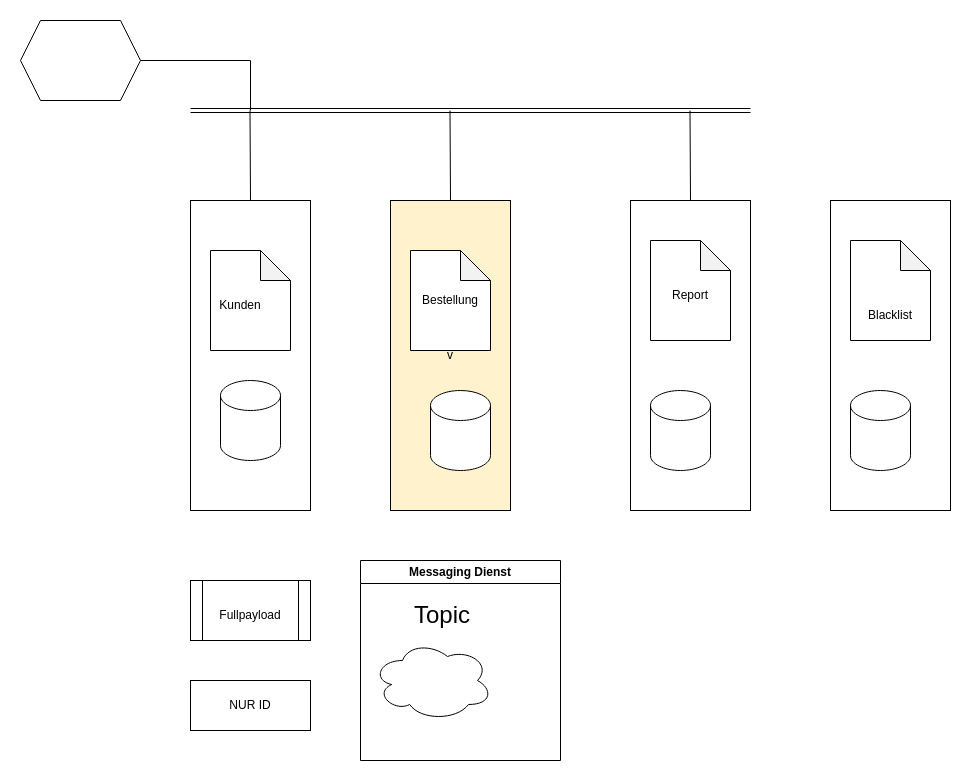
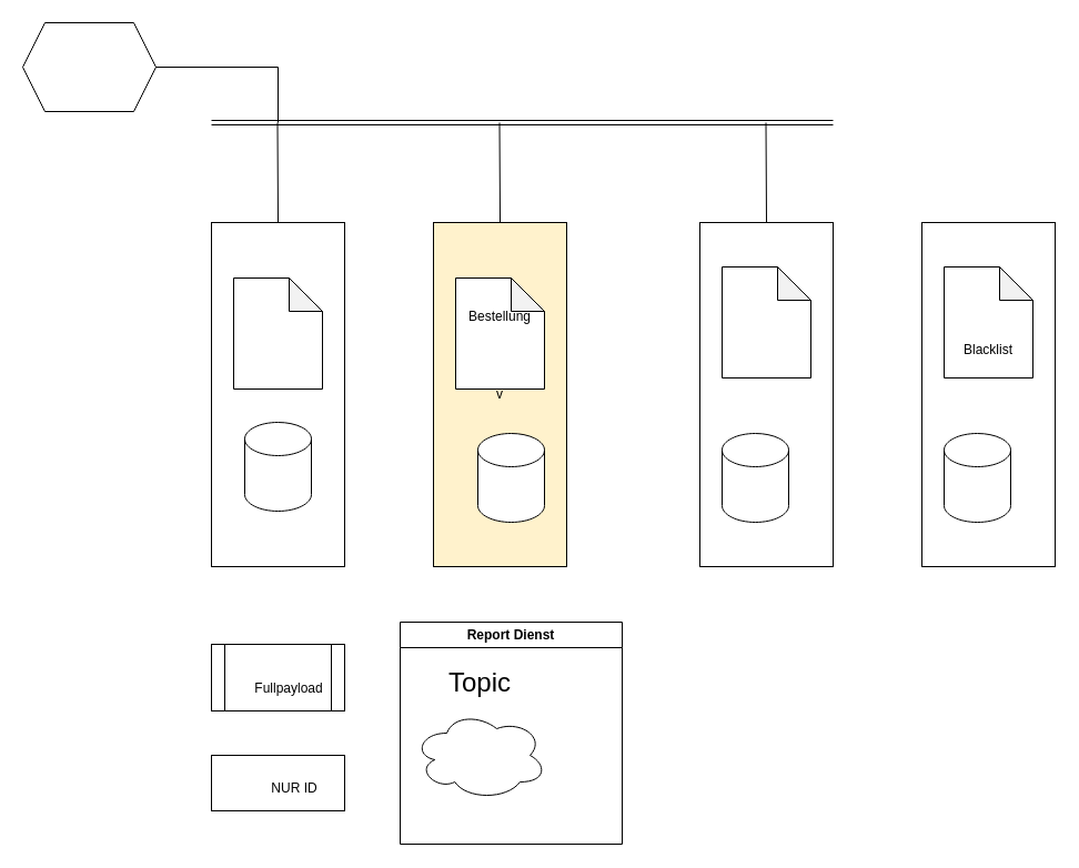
  <mxCell id="0" />
  <mxCell id="1" parent="0" />
  <mxCell id="2" value="" style="rounded=0;whiteSpace=wrap;html=1;" vertex="1" parent="1"><mxGeometry x="190" y="200" width="120" height="310" as="geometry" /></mxCell>
  <mxCell id="3" value="v" style="rounded=0;whiteSpace=wrap;html=1;fillColor=#fff2cc;" vertex="1" parent="1"><mxGeometry x="390" y="200" width="120" height="310" as="geometry" /></mxCell>
  <mxCell id="4" value="" style="rounded=0;whiteSpace=wrap;html=1;" vertex="1" parent="1"><mxGeometry x="630" y="200" width="120" height="310" as="geometry" /></mxCell>
  <mxCell id="5" value="" style="shape=link;html=1;rounded=0;" edge="1" parent="1"><mxGeometry width="100" relative="1" as="geometry"><mxPoint x="190" y="110" as="sourcePoint" /><mxPoint x="750" y="110" as="targetPoint" /></mxGeometry></mxCell>
  <mxCell id="6" value="" style="endArrow=none;html=1;rounded=0;exitX=0.5;exitY=0;exitDx=0;exitDy=0;" edge="1" parent="1" source="2"><mxGeometry width="50" height="50" relative="1" as="geometry"><mxPoint x="249.5" y="190" as="sourcePoint" /><mxPoint x="249.5" y="110" as="targetPoint" /></mxGeometry></mxCell>
  <mxCell id="7" value="" style="endArrow=none;html=1;rounded=0;exitX=0.5;exitY=0;exitDx=0;exitDy=0;" edge="1" parent="1"><mxGeometry width="50" height="50" relative="1" as="geometry"><mxPoint x="450" y="200" as="sourcePoint" /><mxPoint x="449.5" y="110" as="targetPoint" /></mxGeometry></mxCell>
  <mxCell id="8" value="" style="endArrow=none;html=1;rounded=0;exitX=0.5;exitY=0;exitDx=0;exitDy=0;" edge="1" parent="1"><mxGeometry width="50" height="50" relative="1" as="geometry"><mxPoint x="690" y="200" as="sourcePoint" /><mxPoint x="689.5" y="110" as="targetPoint" /></mxGeometry></mxCell>
  <mxCell id="9" value="" style="shape=hexagon;perimeter=hexagonPerimeter2;whiteSpace=wrap;html=1;fixedSize=1;" vertex="1" parent="1"><mxGeometry x="20" y="20" width="120" height="80" as="geometry" /></mxCell>
  <mxCell id="10" value="" style="endArrow=none;html=1;rounded=0;" edge="1" parent="1"><mxGeometry width="50" height="50" relative="1" as="geometry"><mxPoint x="140" y="60" as="sourcePoint" /><mxPoint x="250" y="110" as="targetPoint" /><Array as="points"><mxPoint x="250" y="60" /></Array></mxGeometry></mxCell>
- <mxCell id="11" value="Messaging Dienst" style="swimlane;whiteSpace=wrap;html=1;" vertex="1" parent="1"><mxGeometry x="360" y="560" width="200" height="200" as="geometry" /></mxCell>
- <mxCell id="12" value="&lt;font style=&quot;font-size: 24px;&quot;&gt;Topic&lt;/font&gt;" style="text;html=1;align=center;verticalAlign=middle;whiteSpace=wrap;rounded=0;" vertex="1" parent="11"><mxGeometry x="52" y="40" width="60" height="30" as="geometry" /></mxCell>
+ <mxCell id="11" value="Report Dienst" style="swimlane;whiteSpace=wrap;html=1;" vertex="1" parent="1"><mxGeometry x="360" y="560" width="200" height="200" as="geometry" /></mxCell>
+ <mxCell id="12" value="&lt;font style=&quot;font-size: 24px;&quot;&gt;Topic&lt;/font&gt;" style="text;html=1;align=center;verticalAlign=middle;whiteSpace=wrap;rounded=0;" vertex="1" parent="11"><mxGeometry x="42" y="40" width="60" height="30" as="geometry" /></mxCell>
  <mxCell id="13" value="" style="ellipse;shape=cloud;whiteSpace=wrap;html=1;" vertex="1" parent="11"><mxGeometry x="12" y="80" width="120" height="80" as="geometry" /></mxCell>
  <mxCell id="14" value="" style="shape=process;whiteSpace=wrap;html=1;backgroundOutline=1;" vertex="1" parent="1"><mxGeometry x="190" y="580" width="120" height="60" as="geometry" /></mxCell>
  <mxCell id="15" value="" style="rounded=0;whiteSpace=wrap;html=1;" vertex="1" parent="1"><mxGeometry x="190" y="680" width="120" height="50" as="geometry" /></mxCell>
- <mxCell id="16" value="NUR ID" style="text;html=1;align=center;verticalAlign=middle;whiteSpace=wrap;rounded=0;" vertex="1" parent="1"><mxGeometry x="220" y="690" width="60" height="30" as="geometry" /></mxCell>
- <mxCell id="17" value="Fullpayload" style="text;html=1;align=center;verticalAlign=middle;whiteSpace=wrap;rounded=0;" vertex="1" parent="1"><mxGeometry x="220" y="600" width="60" height="30" as="geometry" /></mxCell>
+ <mxCell id="16" value="NUR ID" style="text;html=1;align=center;verticalAlign=middle;whiteSpace=wrap;rounded=0;" vertex="1" parent="1"><mxGeometry x="235" y="695" width="60" height="30" as="geometry" /></mxCell>
+ <mxCell id="17" value="Fullpayload" style="text;html=1;align=center;verticalAlign=middle;whiteSpace=wrap;rounded=0;" vertex="1" parent="1"><mxGeometry x="230" y="605" width="60" height="30" as="geometry" /></mxCell>
  <mxCell id="18" value="" style="shape=note;whiteSpace=wrap;html=1;backgroundOutline=1;darkOpacity=0.05;" vertex="1" parent="1"><mxGeometry x="210" y="250" width="80" height="100" as="geometry" /></mxCell>
  <mxCell id="19" value="" style="shape=note;whiteSpace=wrap;html=1;backgroundOutline=1;darkOpacity=0.05;" vertex="1" parent="1"><mxGeometry x="410" y="250" width="80" height="100" as="geometry" /></mxCell>
  <mxCell id="20" value="" style="shape=note;whiteSpace=wrap;html=1;backgroundOutline=1;darkOpacity=0.05;" vertex="1" parent="1"><mxGeometry x="650" y="240" width="80" height="100" as="geometry" /></mxCell>
  <mxCell id="21" value="" style="shape=cylinder3;whiteSpace=wrap;html=1;boundedLbl=1;backgroundOutline=1;size=15;" vertex="1" parent="1"><mxGeometry x="220" y="380" width="60" height="80" as="geometry" /></mxCell>
  <mxCell id="22" value="" style="shape=cylinder3;whiteSpace=wrap;html=1;boundedLbl=1;backgroundOutline=1;size=15;" vertex="1" parent="1"><mxGeometry x="430" y="390" width="60" height="80" as="geometry" /></mxCell>
  <mxCell id="23" value="" style="shape=cylinder3;whiteSpace=wrap;html=1;boundedLbl=1;backgroundOutline=1;size=15;" vertex="1" parent="1"><mxGeometry x="650" y="390" width="60" height="80" as="geometry" /></mxCell>
- <mxCell id="24" value="Kunden" style="text;html=1;align=center;verticalAlign=middle;whiteSpace=wrap;rounded=0;" vertex="1" parent="1"><mxGeometry x="210" y="290" width="60" height="30" as="geometry" /></mxCell>
- <mxCell id="25" value="Bestellung" style="text;html=1;align=center;verticalAlign=middle;whiteSpace=wrap;rounded=0;" vertex="1" parent="1"><mxGeometry x="420" y="285" width="60" height="30" as="geometry" /></mxCell>
- <mxCell id="26" value="Report" style="text;html=1;align=center;verticalAlign=middle;whiteSpace=wrap;rounded=0;" vertex="1" parent="1"><mxGeometry x="660" y="280" width="60" height="30" as="geometry" /></mxCell>
+ <mxCell id="25" value="Bestellung" style="text;html=1;align=center;verticalAlign=middle;whiteSpace=wrap;rounded=0;" vertex="1" parent="1"><mxGeometry x="420" y="270" width="60" height="30" as="geometry" /></mxCell>
  <mxCell id="27" value="" style="rounded=0;whiteSpace=wrap;html=1;" vertex="1" parent="1"><mxGeometry x="830" y="200" width="120" height="310" as="geometry" /></mxCell>
  <mxCell id="28" value="" style="shape=note;whiteSpace=wrap;html=1;backgroundOutline=1;darkOpacity=0.05;" vertex="1" parent="1"><mxGeometry x="850" y="240" width="80" height="100" as="geometry" /></mxCell>
  <mxCell id="29" value="" style="shape=cylinder3;whiteSpace=wrap;html=1;boundedLbl=1;backgroundOutline=1;size=15;" vertex="1" parent="1"><mxGeometry x="850" y="390" width="60" height="80" as="geometry" /></mxCell>
  <mxCell id="30" value="Blacklist" style="text;html=1;align=center;verticalAlign=middle;whiteSpace=wrap;rounded=0;" vertex="1" parent="1"><mxGeometry x="860" y="300" width="60" height="30" as="geometry" /></mxCell>
